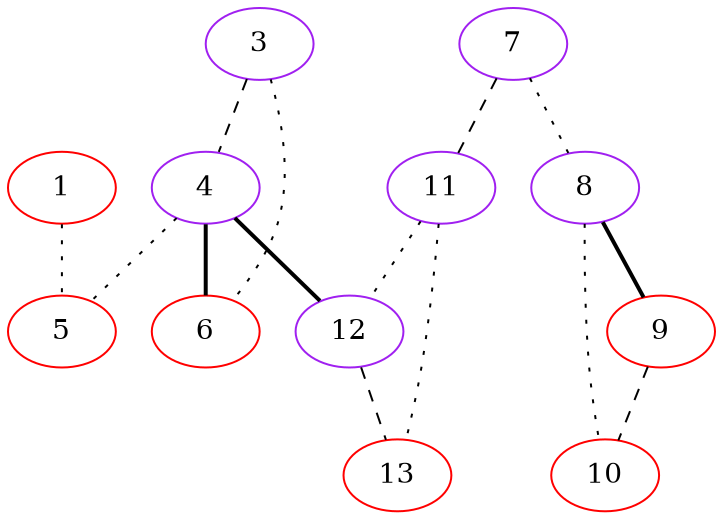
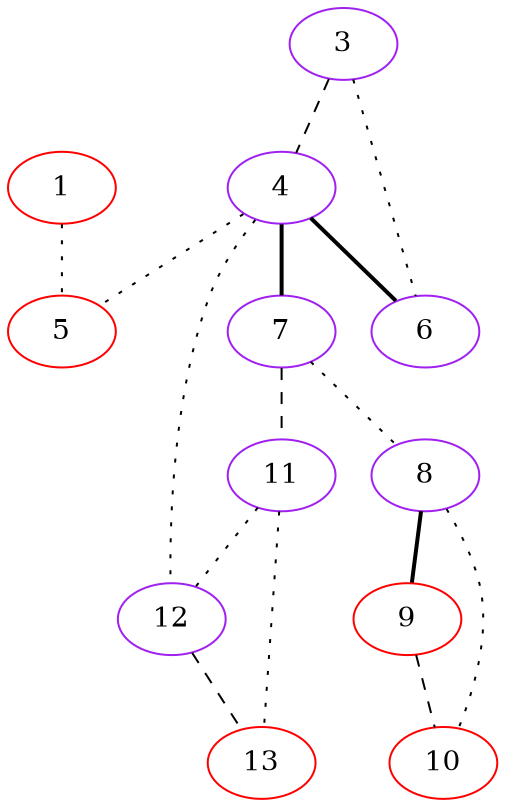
  strict graph {
    node [color=purple]
    edge [style=dotted]
    1 [color=red]
    5 [color=red]
    9 [color=red]
    10 [color=red]
    13 [color=red]
    3
    4
-   6 [color=red]
+   6
    7
    12
    8
    11
    1 -- 5
    9 -- 10 [style=dashed]
    3 -- 4 [style=dashed]
    3 -- 6
    4 -- 5
    4 -- 6 [style=bold]
-   4 -- 12 [style=bold]
+   4 -- 7 [style=bold]
+   4 -- 12
    7 -- 8
    7 -- 11 [style=dashed]
    12 -- 13 [style=dashed]
    8 -- 9 [style=bold]
    8 -- 10
    11 -- 13
    11 -- 12
  }
